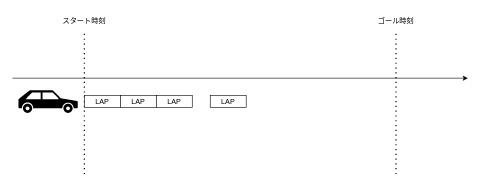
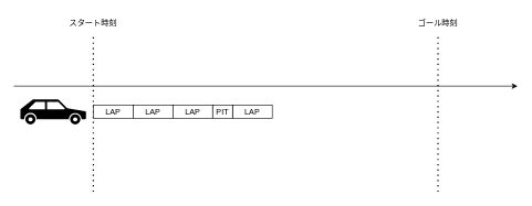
  <mxCell id="0" />
  <mxCell id="1" parent="0" />
  <mxCell id="2" value="" style="endArrow=classic;html=1;rounded=0;" edge="1" parent="1"><mxGeometry width="50" height="50" relative="1" as="geometry"><mxPoint x="20" y="130" as="sourcePoint" /><mxPoint x="780" y="130" as="targetPoint" /></mxGeometry></mxCell>
  <mxCell id="3" value="" style="endArrow=none;dashed=1;html=1;dashPattern=1 3;strokeWidth=2;rounded=0;" edge="1" parent="1"><mxGeometry width="50" height="50" relative="1" as="geometry"><mxPoint x="140" y="290" as="sourcePoint" /><mxPoint x="140" y="50" as="targetPoint" /></mxGeometry></mxCell>
  <mxCell id="4" value="" style="endArrow=none;dashed=1;html=1;dashPattern=1 3;strokeWidth=2;rounded=0;" edge="1" parent="1"><mxGeometry width="50" height="50" relative="1" as="geometry"><mxPoint x="660" y="290" as="sourcePoint" /><mxPoint x="660" y="50" as="targetPoint" /></mxGeometry></mxCell>
  <mxCell id="5" value="スタート時刻" style="text;html=1;strokeColor=none;fillColor=none;align=center;verticalAlign=middle;whiteSpace=wrap;rounded=0;" vertex="1" parent="1"><mxGeometry x="80" y="20" width="120" height="30" as="geometry" /></mxCell>
  <mxCell id="6" value="ゴール時刻" style="text;html=1;strokeColor=none;fillColor=none;align=center;verticalAlign=middle;whiteSpace=wrap;rounded=0;" vertex="1" parent="1"><mxGeometry x="600" y="20" width="120" height="30" as="geometry" /></mxCell>
  <mxCell id="7" value="" style="shape=mxgraph.signs.transportation.car_3;html=1;pointerEvents=1;fillColor=#000000;strokeColor=none;verticalLabelPosition=bottom;verticalAlign=top;align=center;flipH=1;" vertex="1" parent="1"><mxGeometry x="30" y="150" width="99" height="38" as="geometry" /></mxCell>
  <mxCell id="8" value="LAP" style="rounded=0;whiteSpace=wrap;html=1;" vertex="1" parent="1"><mxGeometry x="140" y="159" width="60" height="20" as="geometry" /></mxCell>
  <mxCell id="9" value="LAP" style="rounded=0;whiteSpace=wrap;html=1;" vertex="1" parent="1"><mxGeometry x="200" y="159" width="60" height="20" as="geometry" /></mxCell>
  <mxCell id="10" value="LAP" style="rounded=0;whiteSpace=wrap;html=1;" vertex="1" parent="1"><mxGeometry x="260" y="159" width="60" height="20" as="geometry" /></mxCell>
  <mxCell id="11" value="LAP" style="rounded=0;whiteSpace=wrap;html=1;" vertex="1" parent="1"><mxGeometry x="350" y="159" width="60" height="20" as="geometry" /></mxCell>
+ <mxCell id="12" value="PIT" style="rounded=0;whiteSpace=wrap;html=1;" vertex="1" parent="1"><mxGeometry x="320" y="159" width="30" height="20" as="geometry" /></mxCell>
